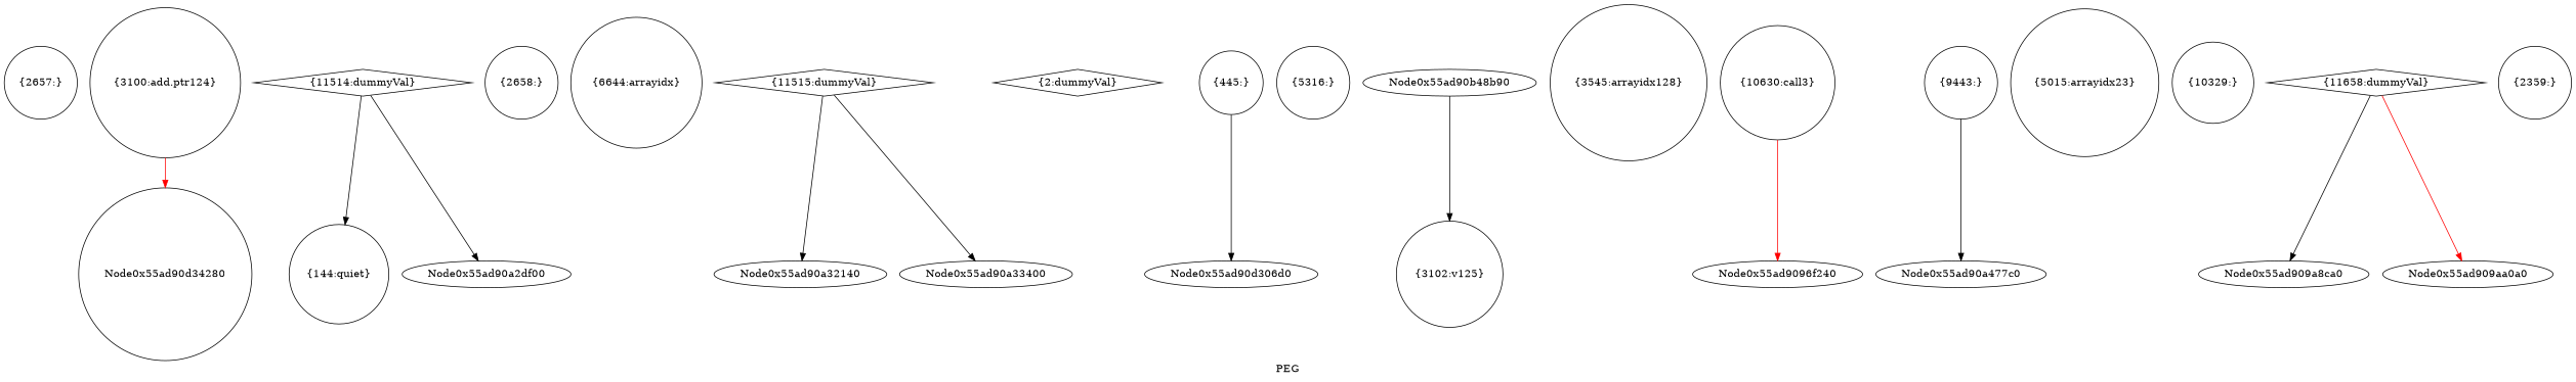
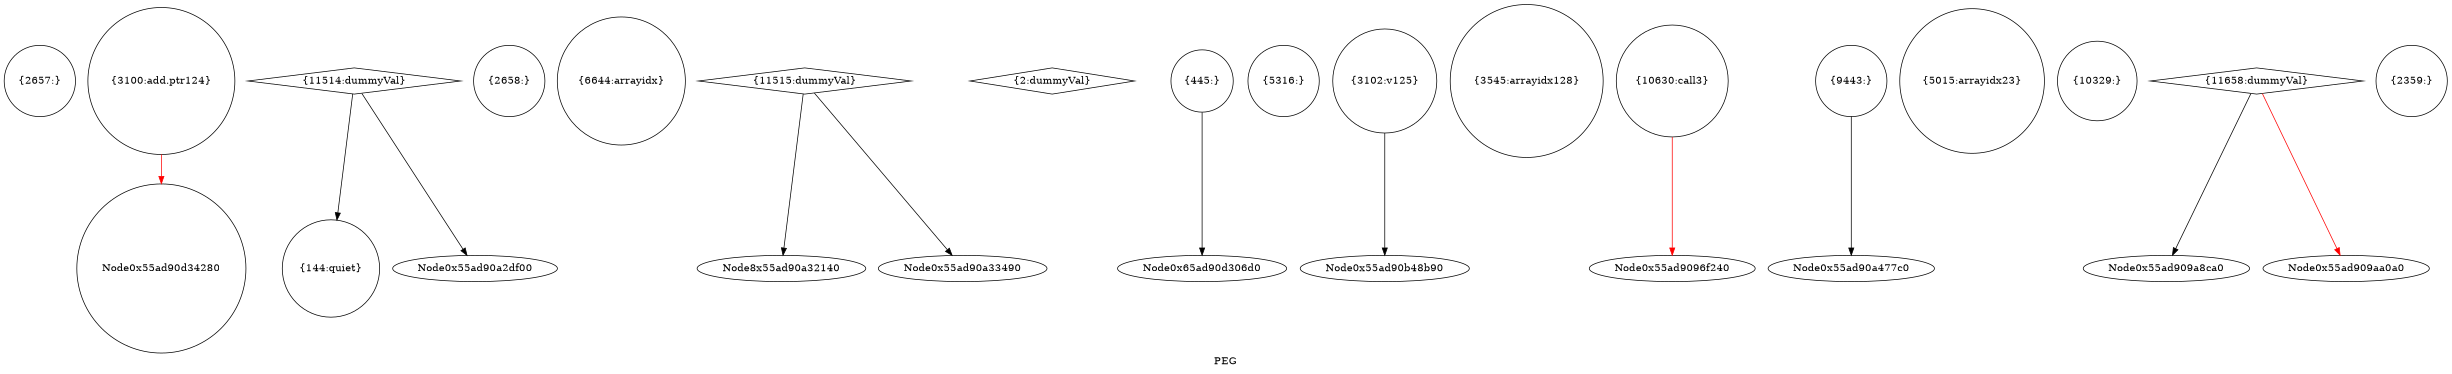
  digraph {
    label=PEG
    node [shape=circle]
    edge [color=black]
    n1 [label="{2657:}"]
    n2 [label="{3100:add.ptr124}"]
    Node0x55ad90d34280
    n4 [label="{11514:dummyVal}" shape=diamond]
    n5 [label="{144:quiet}"]
    Node0x55ad90a2df00 [shape=""]
    n7 [label="{2658:}"]
    n8 [label="{6644:arrayidx}"]
    n9 [label="{11515:dummyVal}" shape=diamond]
-   Node0x55ad90a32140 [shape=""]
-   Node0x55ad90a33400 [shape=""]
+   Node0x55ad90a32140 [label=Node8x55ad90a32140 shape=""]
+   Node0x55ad90a33400 [label=Node0x55ad90a33490 shape=""]
    n12 [label="{2:dummyVal}" shape=diamond]
    n13 [label="{445:}"]
-   Node0x55ad90d306d0 [shape=""]
+   Node0x55ad90d306d0 [label=Node0x65ad90d306d0 shape=""]
    n15 [label="{5316:}"]
    n16 [label="{3102:v125}"]
    Node0x55ad90b48b90 [shape=""]
    n18 [label="{3545:arrayidx128}"]
    n19 [label="{10630:call3}"]
    Node0x55ad9096f240 [shape=""]
    n21 [label="{9443:}"]
    Node0x55ad90a477c0 [shape=""]
    n23 [label="{5015:arrayidx23}"]
    n24 [label="{10329:}"]
    n25 [label="{11658:dummyVal}" shape=diamond]
    Node0x55ad909a8ca0 [shape=""]
    Node0x55ad909aa0a0 [shape=""]
    n28 [label="{2359:}"]
    n2 -> Node0x55ad90d34280 [color=red]
    n4 -> n5
    n4 -> Node0x55ad90a2df00
    n9 -> Node0x55ad90a32140
    n9 -> Node0x55ad90a33400
    n13 -> Node0x55ad90d306d0
-   Node0x55ad90b48b90 -> n16
+   n16 -> Node0x55ad90b48b90
    n19 -> Node0x55ad9096f240 [color=red]
    n21 -> Node0x55ad90a477c0
    n25 -> Node0x55ad909a8ca0
    n25 -> Node0x55ad909aa0a0 [color=red]
  }
